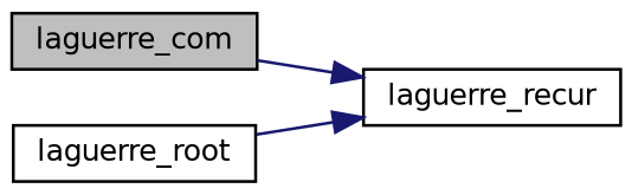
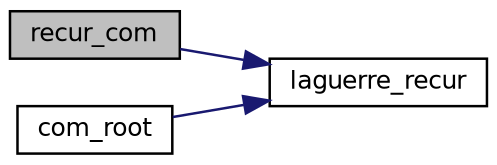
  digraph {
    fontname="DejaVu Sans"
    rankdir=LR
    node [color=black fillcolor=white fontname="DejaVu Sans" fontsize=10 shape=record style=filled]
    edge [color=midnightblue fontname="DejaVu Sans" fontsize=10 labelfontname=Helvetica labelfontsize=10 style=solid]
-   n1 [fillcolor=grey75 fontcolor=black height=0.2 label=laguerre_com width=0.4]
+   n1 [fillcolor=grey75 fontcolor=black height=0.2 label=recur_com width=0.4]
    n2 [height=0.2 label=laguerre_recur width=0.4]
-   n3 [height=0.2 label=laguerre_root width=0.4]
+   n3 [height=0.2 label=com_root width=0.4]
    n1 -> n2
    n3 -> n2
  }
